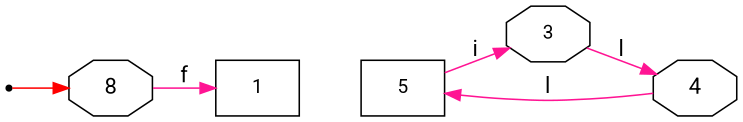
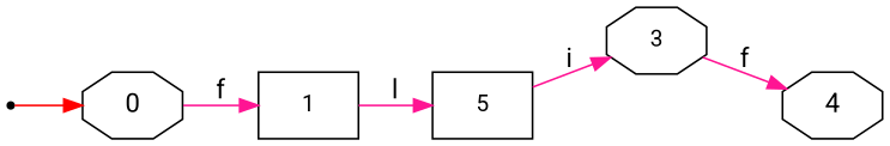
  digraph {
    fontname=Roboto
    rankdir=LR
    node [fontname=Roboto fontsize=14 shape=octagon]
    edge [color=deeppink fontname=Roboto]
-   n1 [label=8]
+   n1 [label=0]
    n2 [fontsize=12 label=1 shape=box]
    n3 [fontsize=12 label=5 shape=box]
    n4 [fontsize=12 label=3]
    n5 [label=4]
    n6 [label=4 shape=point]
    n1 -> n2 [label=f]
-   n5 -> n3 [label=l]
+   n2 -> n3 [label=l]
    n3 -> n4 [label=i]
-   n4 -> n5 [label=l]
+   n4 -> n5 [label=f]
    n6 -> n1 [color=red]
  }
